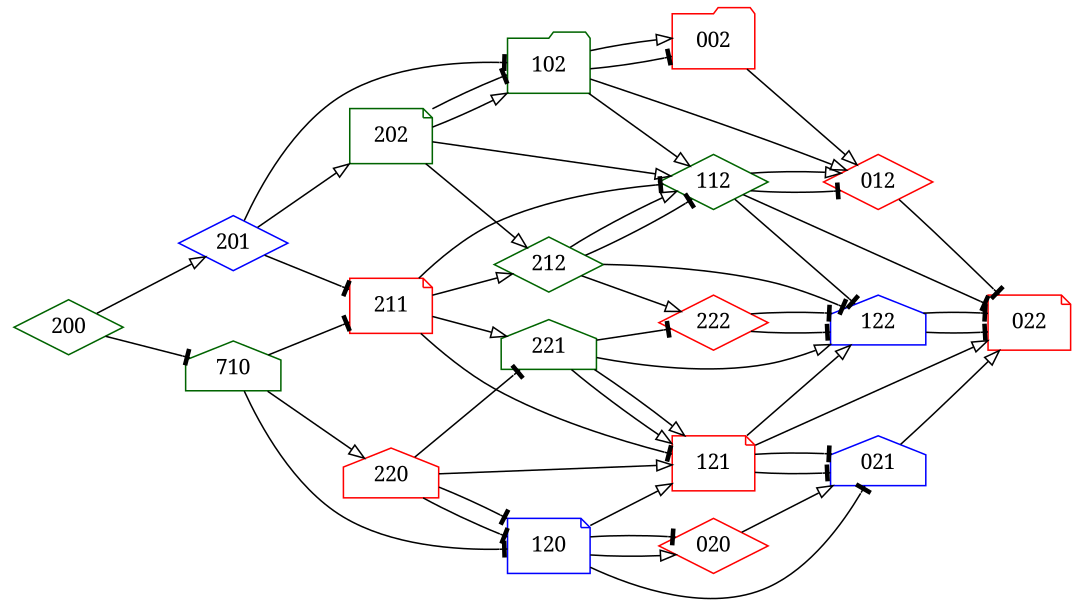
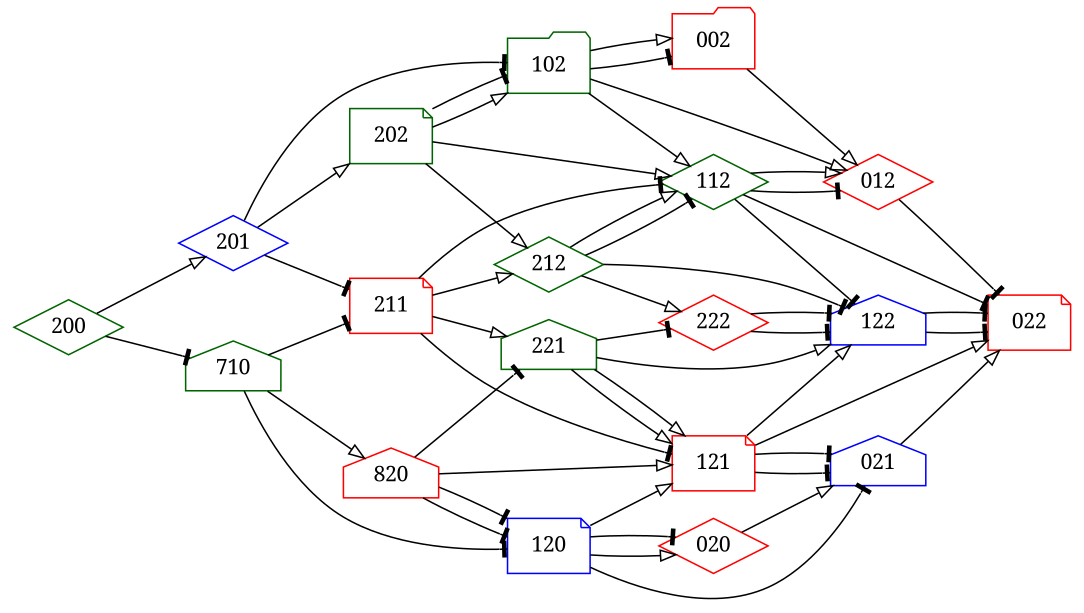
  digraph {
    fontname="Noto Serif"
    rankdir=LR
    node [color=red fontname="Noto Serif" shape=diamond]
    edge [arrowhead=tee fontname="Noto Serif" penwidth=1]
    n1 [label=002 shape=folder]
    n2 [label=012]
    n3 [label=022 shape=note]
    n4 [label=020]
    n5 [color=blue label=021 shape=house]
    n6 [color=darkgreen label=102 shape=folder]
    n7 [color=darkgreen label=112]
    n8 [color=blue label=122 shape=house]
    n9 [color=blue label=120 shape=note]
    n10 [label=121 shape=note]
    n11 [color=darkgreen label=200]
    n12 [color=blue label=201]
    n13 [color=darkgreen label=710 shape=house]
    n14 [color=darkgreen label=202 shape=note]
    n15 [label=211 shape=note]
-   n16 [label=220 shape=house]
+   n16 [label=820 shape=house]
    n17 [color=darkgreen label=212]
    n18 [color=darkgreen label=221 shape=house]
    n19 [label=222]
    n1 -> n2 [arrowhead=onormal]
    n2 -> n3
    n4 -> n5 [arrowhead=onormal]
    n5 -> n3 [arrowhead=onormal]
    n6 -> n1
    n6 -> n1 [arrowhead=onormal]
    n6 -> n2 [arrowhead=onormal]
    n6 -> n7 [arrowhead=onormal]
    n7 -> n2
    n7 -> n2 [arrowhead=onormal]
    n7 -> n3
    n7 -> n8
    n8 -> n3
    n8 -> n3
    n9 -> n4 [arrowhead=onormal]
    n9 -> n4
    n9 -> n5
    n9 -> n10 [arrowhead=onormal]
    n10 -> n3 [arrowhead=onormal]
    n10 -> n5
    n10 -> n5
    n10 -> n8 [arrowhead=onormal]
    n11 -> n12 [arrowhead=onormal]
    n11 -> n13
    n12 -> n6
    n12 -> n14 [arrowhead=onormal]
    n12 -> n15
    n13 -> n9
    n13 -> n15
    n13 -> n16 [arrowhead=onormal]
    n14 -> n6 [arrowhead=onormal]
    n14 -> n6
    n14 -> n7 [arrowhead=onormal]
    n14 -> n17 [arrowhead=onormal]
    n15 -> n7
    n15 -> n10
    n15 -> n17 [arrowhead=onormal]
    n15 -> n18 [arrowhead=onormal]
    n16 -> n9
    n16 -> n9
    n16 -> n10 [arrowhead=onormal]
    n16 -> n18
    n17 -> n7
    n17 -> n7 [arrowhead=onormal]
    n17 -> n8
    n17 -> n19 [arrowhead=onormal]
    n18 -> n8 [arrowhead=onormal]
    n18 -> n10 [arrowhead=onormal]
    n18 -> n10 [arrowhead=onormal]
    n18 -> n19
    n19 -> n8
    n19 -> n8
  }
